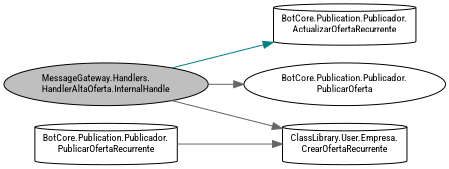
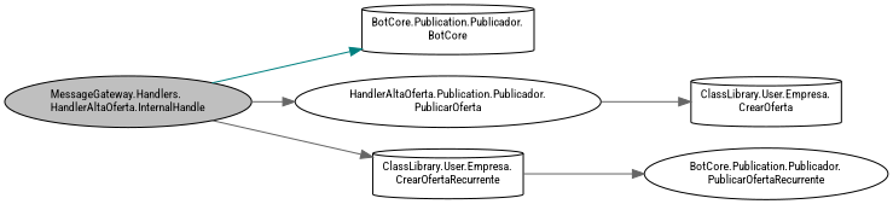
  digraph {
    fontname="Roboto Condensed"
    rankdir=LR
    node [color=black fillcolor=white fontname="Roboto Condensed" fontsize=10 shape=cylinder style=filled]
    edge [color=gray40 fontname="Roboto Condensed" fontsize=10 labelfontname=Helvetica labelfontsize=10 style=solid]
    n1 [fillcolor=grey75 fontcolor=black height=0.2 label="MessageGateway.Handlers.\lHandlerAltaOferta.InternalHandle" shape=ellipse width=0.4]
-   n2 [height=0.2 label="BotCore.Publication.Publicador.\lActualizarOfertaRecurrente" width=0.4]
-   n3 [height=0.2 label="BotCore.Publication.Publicador.\lPublicarOferta" shape=ellipse width=0.4]
+   n2 [height=0.2 label="BotCore.Publication.Publicador.\lBotCore" width=0.4]
+   n3 [height=0.2 label="HandlerAltaOferta.Publication.Publicador.\lPublicarOferta" shape=ellipse width=0.4]
    n4 [height=0.2 label="ClassLibrary.User.Empresa.\lCrearOfertaRecurrente" width=0.4]
-   n6 [height=0.2 label="BotCore.Publication.Publicador.\lPublicarOfertaRecurrente" width=0.4]
+   n5 [height=0.2 label="ClassLibrary.User.Empresa.\lCrearOferta" width=0.4]
+   n6 [height=0.2 label="BotCore.Publication.Publicador.\lPublicarOfertaRecurrente" shape=ellipse width=0.4]
    n1 -> n2 [color=teal]
    n1 -> n3
    n1 -> n4
-   n6 -> n4
+   n3 -> n5
+   n4 -> n6
  }
